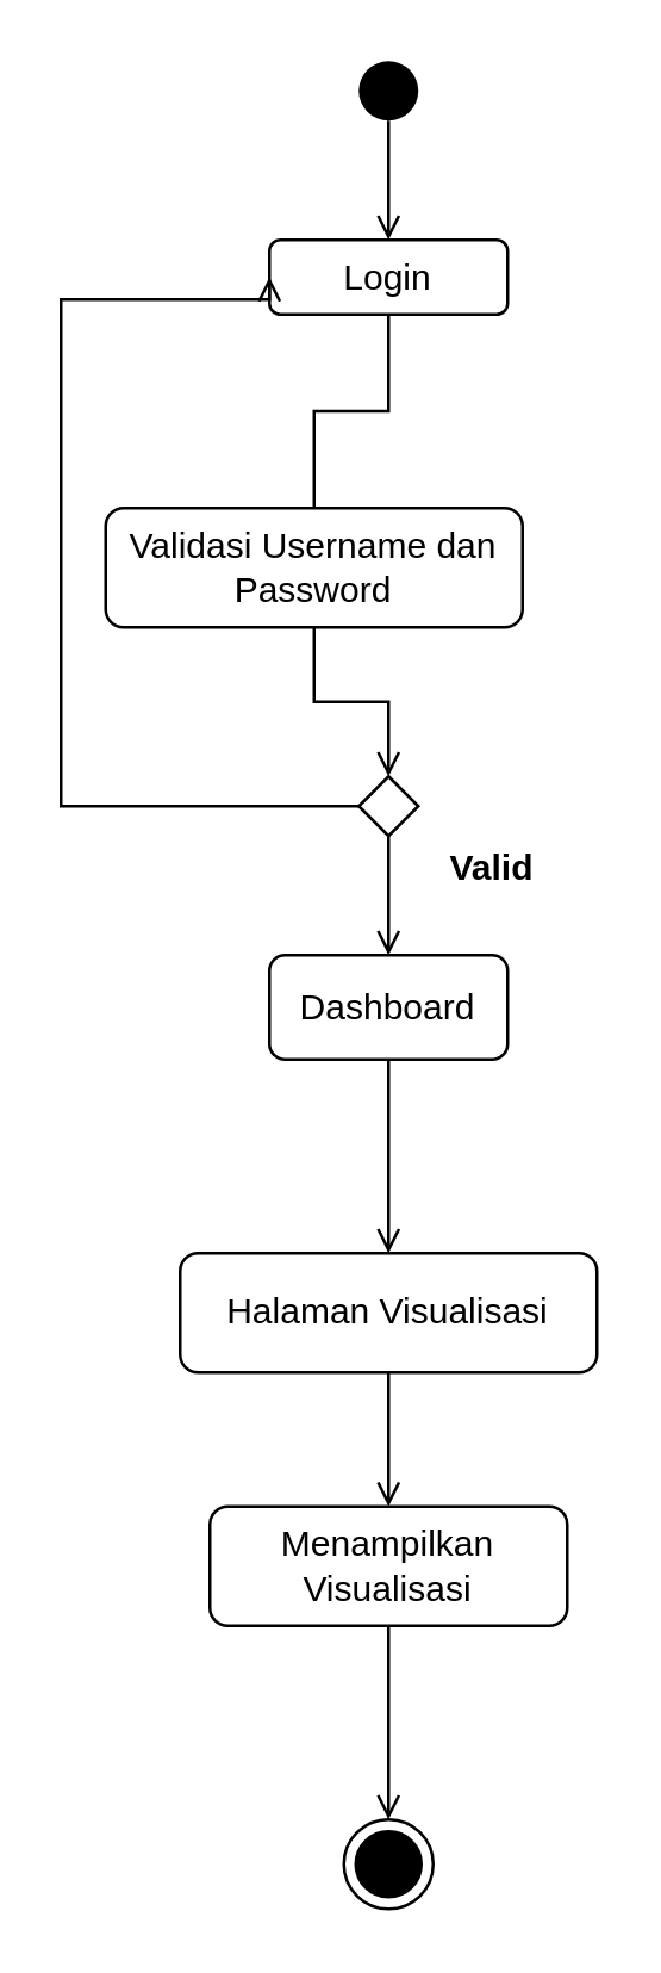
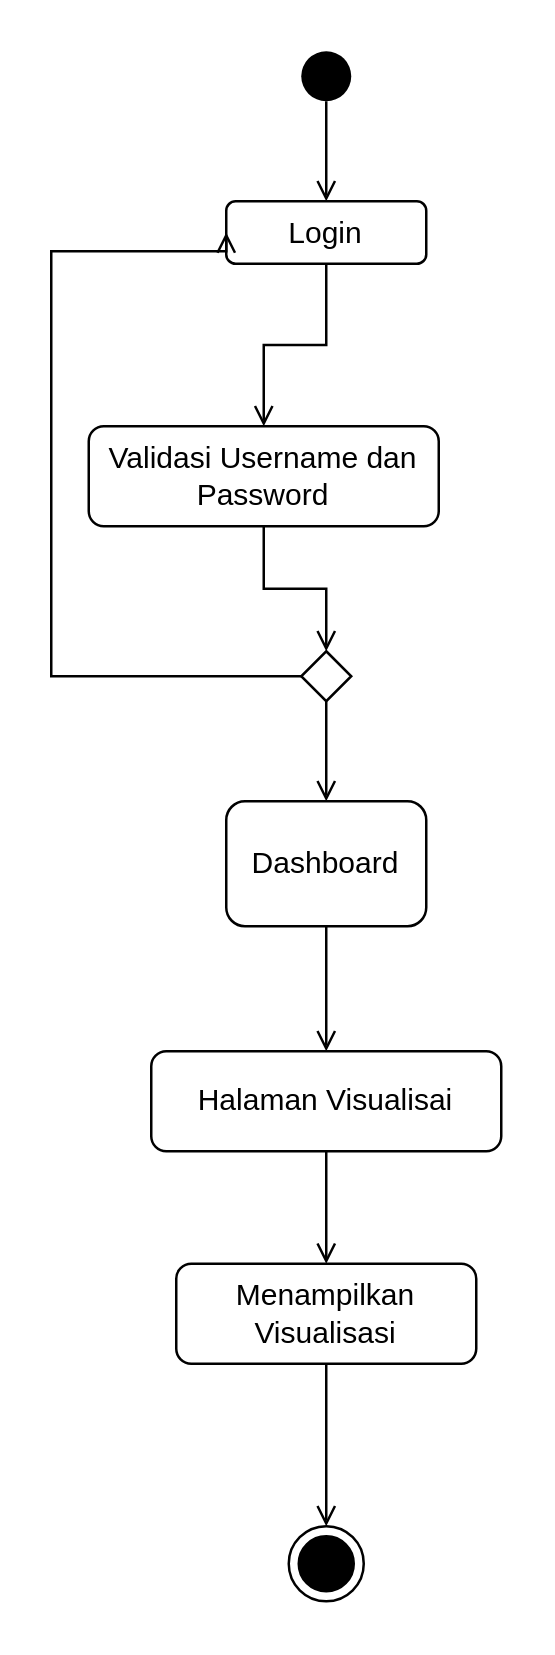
  <mxCell id="0" />
  <mxCell id="1" parent="0" />
  <mxCell id="2" style="edgeStyle=orthogonalEdgeStyle;rounded=0;orthogonalLoop=1;jettySize=auto;html=1;exitX=0.5;exitY=1;exitDx=0;exitDy=0;endArrow=open;endFill=0;" edge="1" parent="1" source="3" target="5"><mxGeometry relative="1" as="geometry" /></mxCell>
  <mxCell id="3" value="" style="ellipse;fillColor=#000000;strokeColor=none;" vertex="1" parent="1"><mxGeometry x="120" y="20" width="20" height="20" as="geometry" /></mxCell>
- <mxCell id="4" style="edgeStyle=orthogonalEdgeStyle;rounded=0;orthogonalLoop=1;jettySize=auto;html=1;exitX=0.5;exitY=1;exitDx=0;exitDy=0;endArrow=none;endFill=0;" edge="1" parent="1" source="5" target="7"><mxGeometry relative="1" as="geometry" /></mxCell>
+ <mxCell id="4" style="edgeStyle=orthogonalEdgeStyle;rounded=0;orthogonalLoop=1;jettySize=auto;html=1;exitX=0.5;exitY=1;exitDx=0;exitDy=0;endArrow=open;endFill=0;" edge="1" parent="1" source="5" target="7"><mxGeometry relative="1" as="geometry" /></mxCell>
  <mxCell id="5" value="Login" style="shape=ext;rounded=1;html=1;whiteSpace=wrap;" vertex="1" parent="1"><mxGeometry x="90" y="80" width="80" height="25" as="geometry" /></mxCell>
  <mxCell id="6" style="edgeStyle=orthogonalEdgeStyle;rounded=0;orthogonalLoop=1;jettySize=auto;html=1;exitX=0.5;exitY=1;exitDx=0;exitDy=0;entryX=0.5;entryY=0;entryDx=0;entryDy=0;endArrow=open;endFill=0;" edge="1" parent="1" source="7" target="12"><mxGeometry relative="1" as="geometry" /></mxCell>
  <mxCell id="7" value="Validasi Username dan Password" style="shape=ext;rounded=1;html=1;whiteSpace=wrap;" vertex="1" parent="1"><mxGeometry x="35" y="170" width="140" height="40" as="geometry" /></mxCell>
  <mxCell id="8" style="edgeStyle=orthogonalEdgeStyle;rounded=0;orthogonalLoop=1;jettySize=auto;html=1;exitX=0.5;exitY=1;exitDx=0;exitDy=0;endArrow=open;endFill=0;" edge="1" parent="1" source="9" target="15"><mxGeometry relative="1" as="geometry" /></mxCell>
- <mxCell id="9" value="Dashboard" style="shape=ext;rounded=1;html=1;whiteSpace=wrap;" vertex="1" parent="1"><mxGeometry x="90" y="320" width="80" height="35" as="geometry" /></mxCell>
+ <mxCell id="9" value="Dashboard" style="shape=ext;rounded=1;html=1;whiteSpace=wrap;" vertex="1" parent="1"><mxGeometry x="90" y="320" width="80" height="50" as="geometry" /></mxCell>
  <mxCell id="10" style="edgeStyle=orthogonalEdgeStyle;rounded=0;orthogonalLoop=1;jettySize=auto;html=1;exitX=0.5;exitY=1;exitDx=0;exitDy=0;endArrow=open;endFill=0;" edge="1" parent="1" source="12" target="9"><mxGeometry relative="1" as="geometry" /></mxCell>
  <mxCell id="11" style="edgeStyle=orthogonalEdgeStyle;rounded=0;orthogonalLoop=1;jettySize=auto;html=1;exitX=0;exitY=0.5;exitDx=0;exitDy=0;entryX=0;entryY=0.5;entryDx=0;entryDy=0;endArrow=open;endFill=0;" edge="1" parent="1" source="12" target="5"><mxGeometry relative="1" as="geometry"><Array as="points"><mxPoint x="20" y="270" /><mxPoint x="20" y="100" /></Array></mxGeometry></mxCell>
  <mxCell id="12" value="" style="rhombus;" vertex="1" parent="1"><mxGeometry x="120" y="260" width="20" height="20" as="geometry" /></mxCell>
- <mxCell id="13" value="Valid" style="text;align=center;fontStyle=1;verticalAlign=middle;spacingLeft=3;spacingRight=3;strokeColor=none;rotatable=0;points=[[0,0.5],[1,0.5]];portConstraint=eastwest;" vertex="1" parent="1"><mxGeometry x="140" y="280" width="50" height="20" as="geometry" /></mxCell>
  <mxCell id="14" value="" style="edgeStyle=orthogonalEdgeStyle;rounded=0;orthogonalLoop=1;jettySize=auto;html=1;endArrow=open;endFill=0;" edge="1" parent="1" source="15" target="17"><mxGeometry relative="1" as="geometry" /></mxCell>
- <mxCell id="15" value="Halaman Visualisasi" style="shape=ext;rounded=1;html=1;whiteSpace=wrap;" vertex="1" parent="1"><mxGeometry x="60" y="420" width="140" height="40" as="geometry" /></mxCell>
+ <mxCell id="15" value="Halaman Visualisai" style="shape=ext;rounded=1;html=1;whiteSpace=wrap;" vertex="1" parent="1"><mxGeometry x="60" y="420" width="140" height="40" as="geometry" /></mxCell>
  <mxCell id="16" style="edgeStyle=none;rounded=0;orthogonalLoop=1;jettySize=auto;html=1;exitX=0.5;exitY=1;exitDx=0;exitDy=0;endArrow=open;endFill=0;" edge="1" parent="1" source="17" target="18"><mxGeometry relative="1" as="geometry" /></mxCell>
  <mxCell id="17" value="Menampilkan Visualisasi" style="shape=ext;rounded=1;html=1;whiteSpace=wrap;" vertex="1" parent="1"><mxGeometry x="70" y="505" width="120" height="40" as="geometry" /></mxCell>
  <mxCell id="18" value="" style="ellipse;html=1;shape=endState;fillColor=#000000;strokeColor=#000000;" vertex="1" parent="1"><mxGeometry x="115" y="610" width="30" height="30" as="geometry" /></mxCell>
